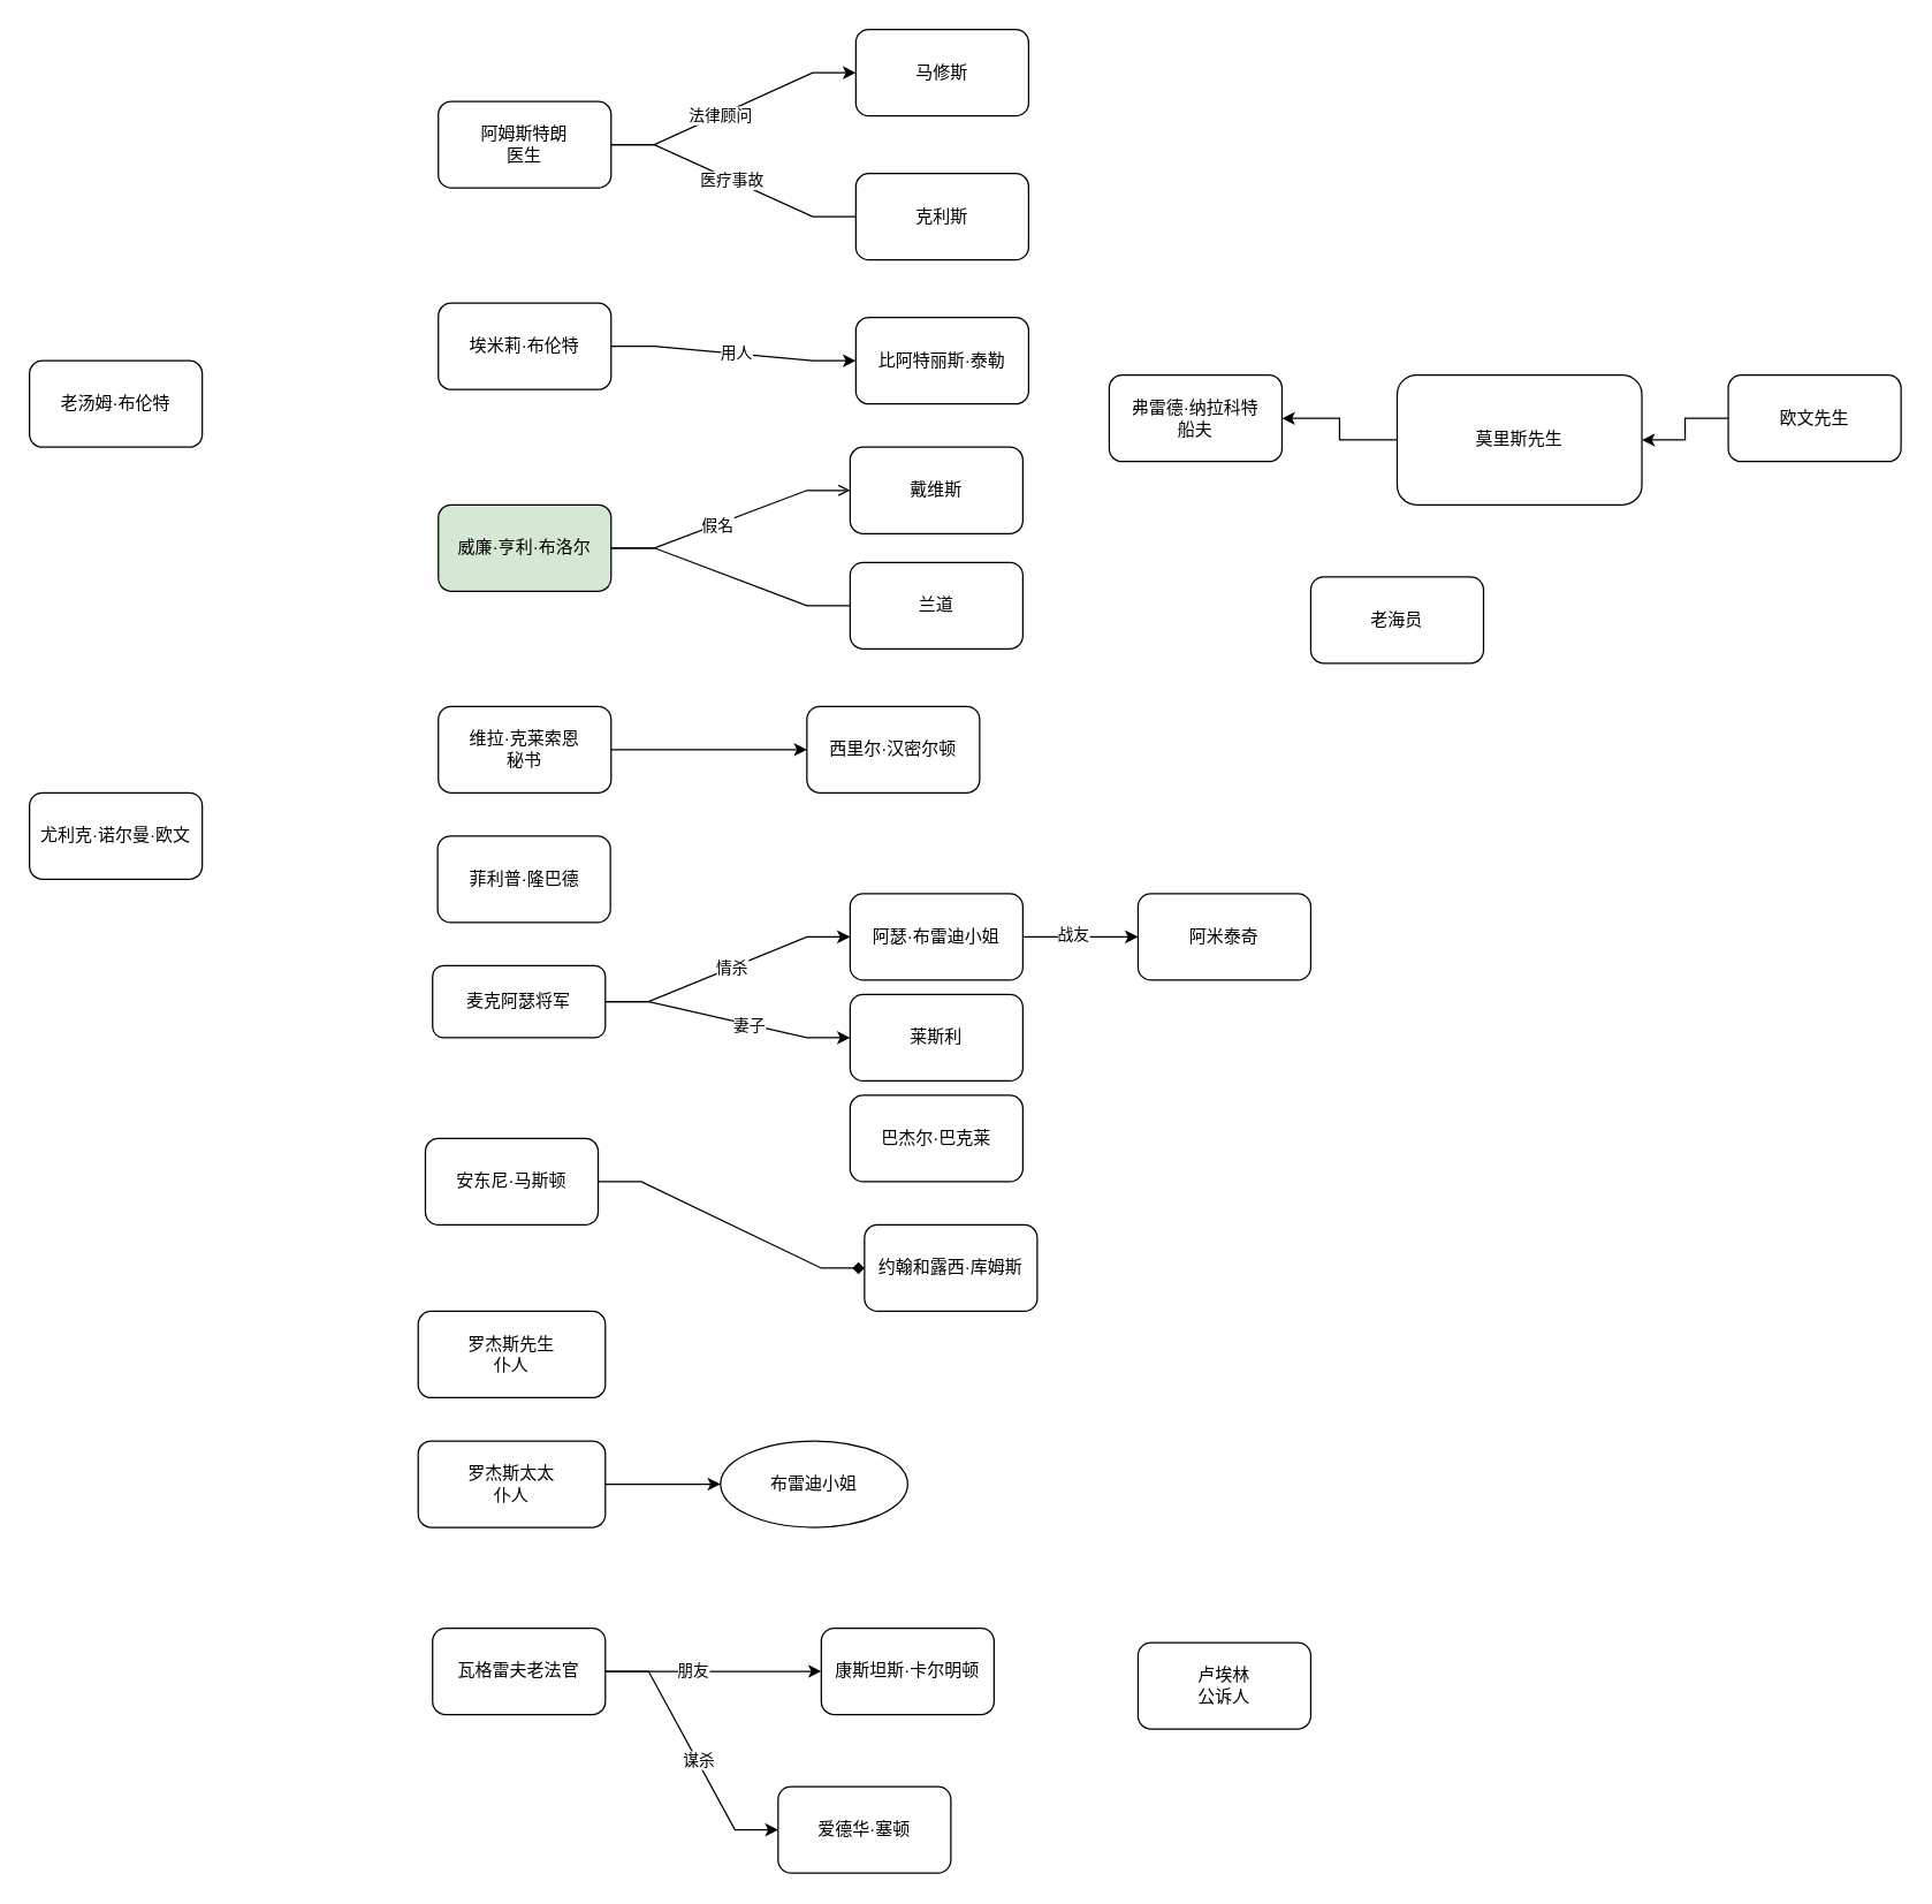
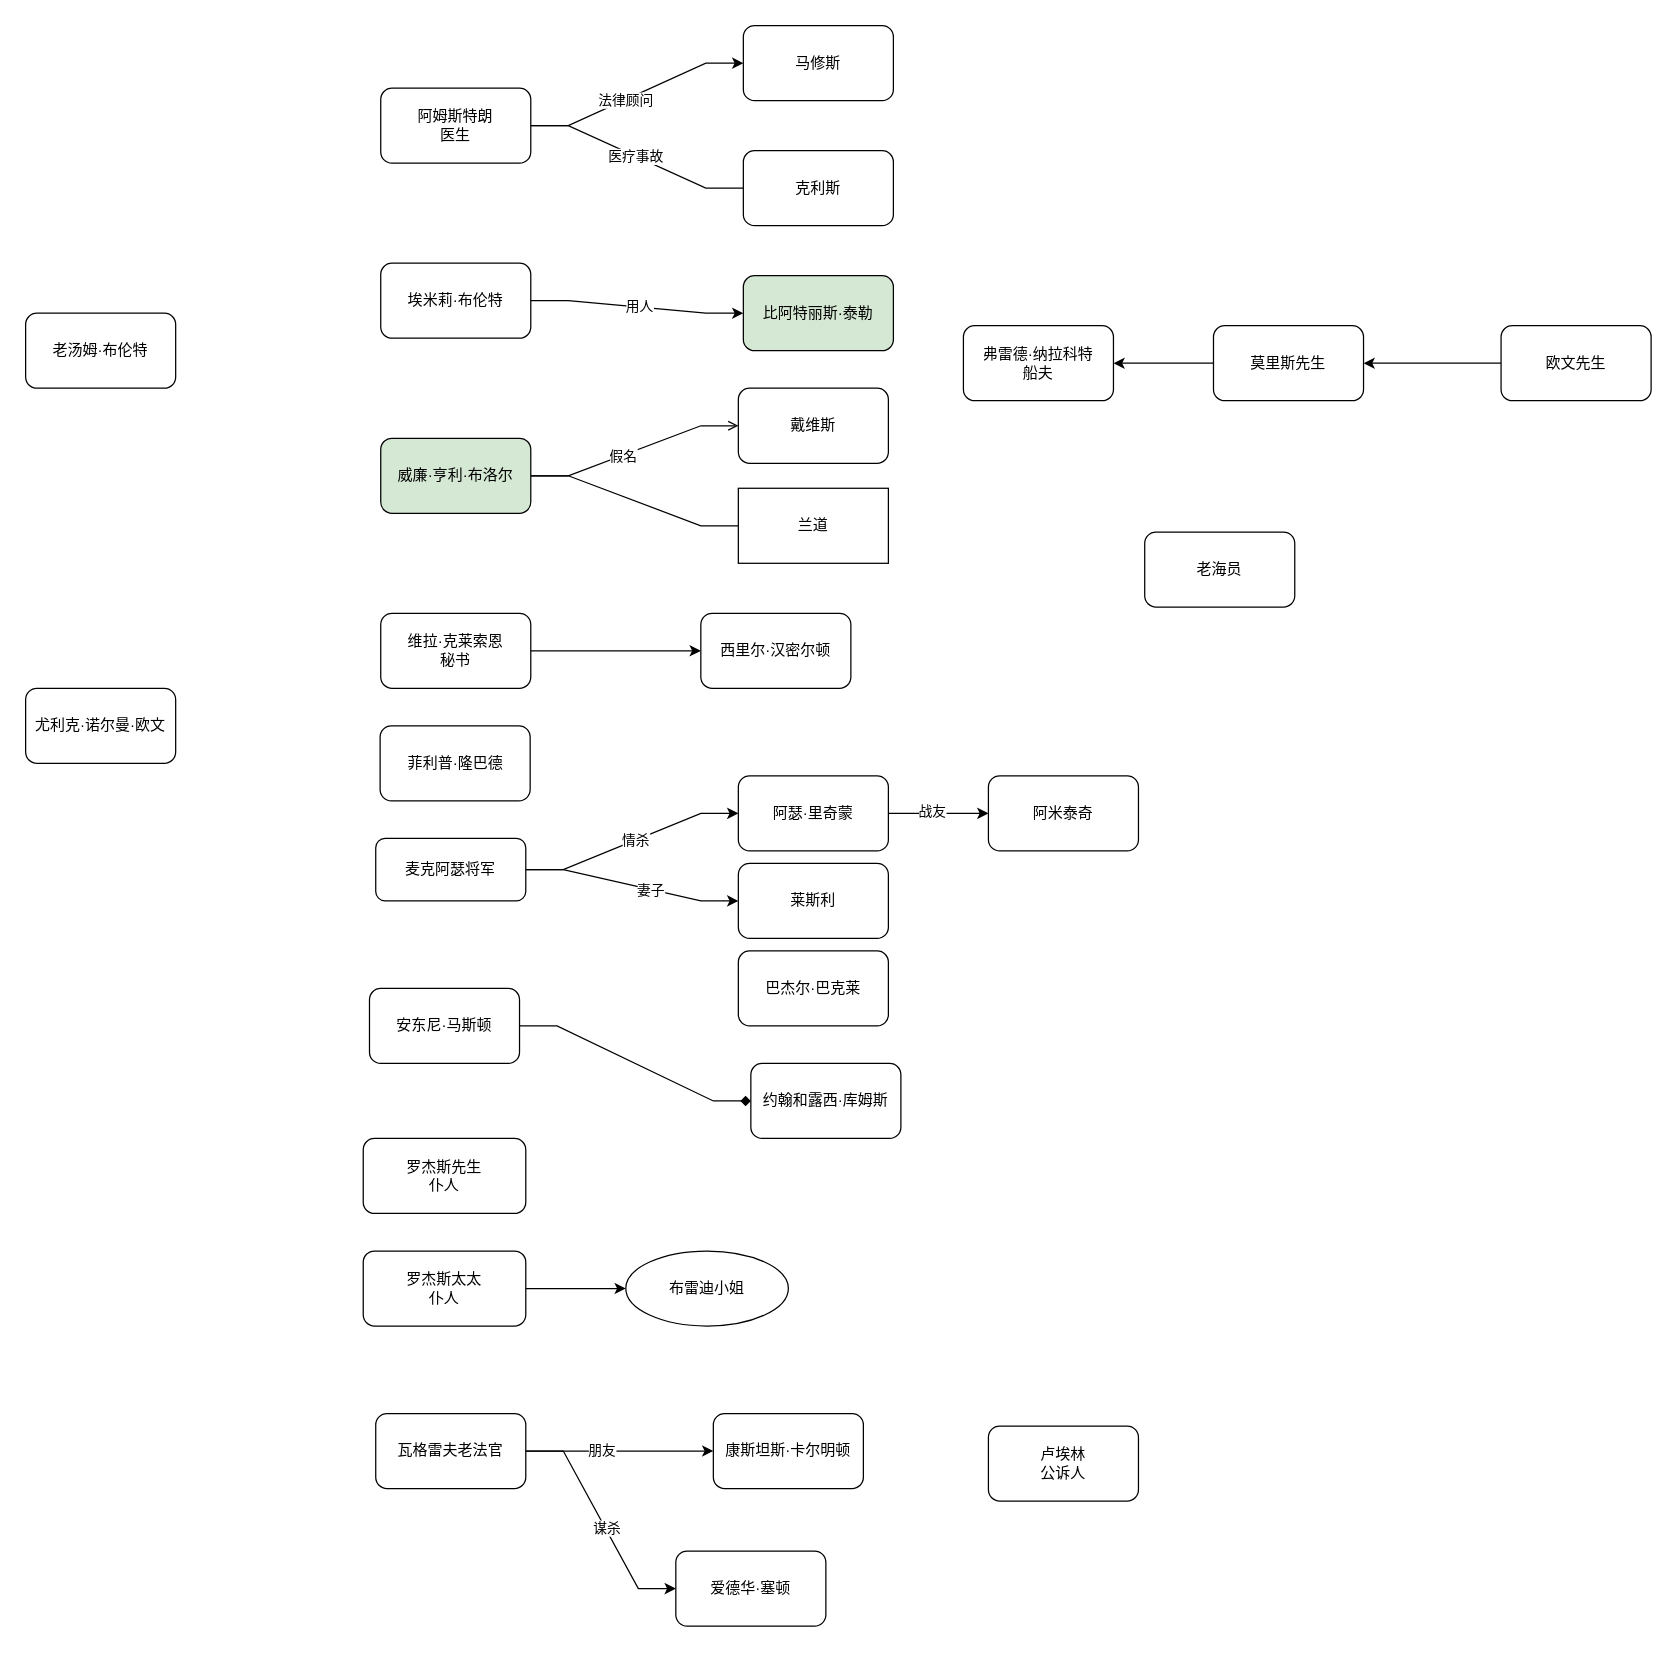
  <mxCell id="0" />
  <mxCell id="1" parent="0" />
  <mxCell id="2" style="edgeStyle=entityRelationEdgeStyle;rounded=0;orthogonalLoop=1;jettySize=auto;html=1;exitX=1;exitY=0.5;exitDx=0;exitDy=0;entryX=0;entryY=0.5;entryDx=0;entryDy=0;endArrow=open;" edge="1" parent="1" source="5" target="38"><mxGeometry relative="1" as="geometry" /></mxCell>
  <mxCell id="3" value="假名" style="edgeLabel;html=1;align=center;verticalAlign=middle;resizable=0;points=[];" vertex="1" connectable="0" parent="2"><mxGeometry x="-0.121" y="-1" relative="1" as="geometry"><mxPoint as="offset" /></mxGeometry></mxCell>
  <mxCell id="4" value="" style="edgeStyle=entityRelationEdgeStyle;rounded=0;orthogonalLoop=1;jettySize=auto;html=1;endArrow=none;" edge="1" parent="1" source="5" target="50"><mxGeometry relative="1" as="geometry" /></mxCell>
  <mxCell id="5" value="威廉·亨利·布洛尔" style="rounded=1;whiteSpace=wrap;html=1;fillColor=#d5e8d4;" parent="1" vertex="1"><mxGeometry x="304" y="350" width="120" height="60" as="geometry" /></mxCell>
  <mxCell id="6" value="" style="edgeStyle=entityRelationEdgeStyle;rounded=0;orthogonalLoop=1;jettySize=auto;html=1;" edge="1" parent="1" source="8" target="56"><mxGeometry relative="1" as="geometry" /></mxCell>
  <mxCell id="7" value="用人" style="edgeLabel;html=1;align=center;verticalAlign=middle;resizable=0;points=[];" vertex="1" connectable="0" parent="6"><mxGeometry x="0.025" y="1" relative="1" as="geometry"><mxPoint as="offset" /></mxGeometry></mxCell>
  <mxCell id="8" value="埃米莉·布伦特" style="rounded=1;whiteSpace=wrap;html=1;" parent="1" vertex="1"><mxGeometry x="304" width="120" height="60" as="geometry" y="210" /></mxCell>
  <mxCell id="9" value="" style="edgeStyle=orthogonalEdgeStyle;rounded=0;orthogonalLoop=1;jettySize=auto;html=1;" edge="1" parent="1" source="10" target="44"><mxGeometry relative="1" as="geometry" /></mxCell>
  <mxCell id="10" value="维拉·克莱索恩&lt;div&gt;秘书&lt;/div&gt;" style="rounded=1;whiteSpace=wrap;html=1;strokeColor=default;align=center;verticalAlign=middle;fillColor=default;" parent="1" vertex="1"><mxGeometry x="304" y="490" width="120" height="60" as="geometry" /></mxCell>
  <mxCell id="11" value="" style="edgeStyle=entityRelationEdgeStyle;rounded=0;orthogonalLoop=1;jettySize=auto;html=1;" edge="1" parent="1" source="15" target="43"><mxGeometry relative="1" as="geometry" /></mxCell>
  <mxCell id="12" value="法律顾问" style="edgeLabel;html=1;align=center;verticalAlign=middle;resizable=0;points=[];" vertex="1" connectable="0" parent="11"><mxGeometry x="-0.112" relative="1" as="geometry"><mxPoint as="offset" /></mxGeometry></mxCell>
  <mxCell id="13" value="" style="edgeStyle=entityRelationEdgeStyle;rounded=0;orthogonalLoop=1;jettySize=auto;html=1;endArrow=none;" edge="1" parent="1" source="15" target="51"><mxGeometry relative="1" as="geometry" /></mxCell>
  <mxCell id="14" value="医疗事故" style="edgeLabel;html=1;align=center;verticalAlign=middle;resizable=0;points=[];" vertex="1" connectable="0" parent="13"><mxGeometry x="-0.011" relative="1" as="geometry"><mxPoint as="offset" /></mxGeometry></mxCell>
  <mxCell id="15" value="阿姆斯特朗&lt;div&gt;医生&lt;/div&gt;" style="rounded=1;whiteSpace=wrap;html=1;strokeColor=default;align=center;verticalAlign=middle;fillColor=default;" parent="1" vertex="1"><mxGeometry x="304" y="70" width="120" height="60" as="geometry" /></mxCell>
  <mxCell id="16" value="菲利普·隆巴德" style="rounded=1;whiteSpace=wrap;html=1;strokeColor=default;align=center;verticalAlign=middle;fillColor=default;" parent="1" vertex="1"><mxGeometry x="303.5" y="580" width="120" height="60" as="geometry" /></mxCell>
  <mxCell id="17" value="" style="edgeStyle=orthogonalEdgeStyle;rounded=0;orthogonalLoop=1;jettySize=auto;html=1;" edge="1" parent="1" source="21" target="41"><mxGeometry relative="1" as="geometry" /></mxCell>
  <mxCell id="18" value="朋友" style="edgeLabel;html=1;align=center;verticalAlign=middle;resizable=0;points=[];" vertex="1" connectable="0" parent="17"><mxGeometry x="-0.2" y="1" relative="1" as="geometry"><mxPoint as="offset" /></mxGeometry></mxCell>
  <mxCell id="19" value="" style="edgeStyle=entityRelationEdgeStyle;rounded=0;orthogonalLoop=1;jettySize=auto;html=1;" edge="1" parent="1" source="21" target="42"><mxGeometry relative="1" as="geometry" /></mxCell>
  <mxCell id="20" value="谋杀" style="edgeLabel;html=1;align=center;verticalAlign=middle;resizable=0;points=[];" vertex="1" connectable="0" parent="19"><mxGeometry x="0.094" y="1" relative="1" as="geometry"><mxPoint as="offset" /></mxGeometry></mxCell>
  <mxCell id="21" value="瓦格雷夫老法官" style="rounded=1;whiteSpace=wrap;html=1;strokeColor=default;align=center;verticalAlign=middle;fillColor=default;" parent="1" vertex="1"><mxGeometry x="300" y="1130" width="120" height="60" as="geometry" /></mxCell>
  <mxCell id="22" value="" style="edgeStyle=entityRelationEdgeStyle;rounded=0;orthogonalLoop=1;jettySize=auto;html=1;" edge="1" parent="1" source="26" target="47"><mxGeometry relative="1" as="geometry" /></mxCell>
  <mxCell id="23" value="情杀" style="edgeLabel;html=1;align=center;verticalAlign=middle;resizable=0;points=[];" vertex="1" connectable="0" parent="22"><mxGeometry x="0.025" relative="1" as="geometry"><mxPoint as="offset" /></mxGeometry></mxCell>
  <mxCell id="24" style="edgeStyle=entityRelationEdgeStyle;rounded=0;orthogonalLoop=1;jettySize=auto;html=1;exitX=1;exitY=0.5;exitDx=0;exitDy=0;" edge="1" parent="1" source="26" target="53"><mxGeometry relative="1" as="geometry" /></mxCell>
  <mxCell id="25" value="妻子" style="edgeLabel;html=1;align=center;verticalAlign=middle;resizable=0;points=[];" vertex="1" connectable="0" parent="24"><mxGeometry x="0.169" y="-1" relative="1" as="geometry"><mxPoint as="offset" /></mxGeometry></mxCell>
  <mxCell id="26" value="麦克阿瑟将军" style="rounded=1;whiteSpace=wrap;html=1;strokeColor=default;align=center;verticalAlign=middle;fillColor=default;" parent="1" vertex="1"><mxGeometry x="300" y="670" width="120" height="50" as="geometry" /></mxCell>
  <mxCell id="27" value="" style="edgeStyle=entityRelationEdgeStyle;rounded=0;orthogonalLoop=1;jettySize=auto;html=1;endArrow=diamond;" edge="1" parent="1" source="28" target="48"><mxGeometry relative="1" as="geometry" /></mxCell>
  <mxCell id="28" value="安东尼·马斯顿" style="rounded=1;whiteSpace=wrap;html=1;strokeColor=default;align=center;verticalAlign=middle;fillColor=default;" parent="1" vertex="1"><mxGeometry x="295" y="790" width="120" height="60" as="geometry" /></mxCell>
  <mxCell id="29" value="罗杰斯先生&lt;div&gt;仆人&lt;/div&gt;" style="rounded=1;whiteSpace=wrap;html=1;strokeColor=default;align=center;verticalAlign=middle;fillColor=default;" parent="1" vertex="1"><mxGeometry x="290" y="910" width="130" height="60" as="geometry" /></mxCell>
- <mxCell id="30" value="老海员" style="rounded=1;whiteSpace=wrap;html=1;strokeColor=default;align=center;verticalAlign=middle;fontFamily=Helvetica;fontSize=12;fontColor=default;fillColor=default;" parent="1" vertex="1"><mxGeometry x="910" y="400" width="120" height="60" as="geometry" /></mxCell>
+ <mxCell id="30" value="老海员" style="rounded=1;whiteSpace=wrap;html=1;strokeColor=default;align=center;verticalAlign=middle;fontFamily=Helvetica;fontSize=12;fontColor=default;fillColor=default;" parent="1" vertex="1"><mxGeometry x="915" y="425" width="120" height="60" as="geometry" /></mxCell>
  <mxCell id="31" value="弗雷德·纳拉科特&lt;div&gt;船夫&lt;/div&gt;" style="rounded=1;whiteSpace=wrap;html=1;strokeColor=default;align=center;verticalAlign=middle;fillColor=default;" parent="1" vertex="1"><mxGeometry x="770" y="260" width="120" height="60" as="geometry" /></mxCell>
  <mxCell id="32" style="edgeStyle=orthogonalEdgeStyle;rounded=0;orthogonalLoop=1;jettySize=auto;html=1;exitX=0;exitY=0.5;exitDx=0;exitDy=0;entryX=1;entryY=0.5;entryDx=0;entryDy=0;fontFamily=Helvetica;fontSize=12;fontColor=default;" parent="1" source="33" target="31" edge="1"><mxGeometry relative="1" as="geometry" /></mxCell>
- <mxCell id="33" value="莫里斯先生" style="rounded=1;whiteSpace=wrap;html=1;strokeColor=default;align=center;verticalAlign=middle;fillColor=default;" parent="1" vertex="1"><mxGeometry x="970" y="260" width="170" height="90" as="geometry" /></mxCell>
+ <mxCell id="33" value="莫里斯先生" style="rounded=1;whiteSpace=wrap;html=1;strokeColor=default;align=center;verticalAlign=middle;fillColor=default;" parent="1" vertex="1"><mxGeometry x="970" y="260" width="120" height="60" as="geometry" /></mxCell>
  <mxCell id="34" style="edgeStyle=orthogonalEdgeStyle;rounded=0;orthogonalLoop=1;jettySize=auto;html=1;exitX=0;exitY=0.5;exitDx=0;exitDy=0;entryX=1;entryY=0.5;entryDx=0;entryDy=0;fontFamily=Helvetica;fontSize=12;fontColor=default;" parent="1" source="35" target="33" edge="1"><mxGeometry relative="1" as="geometry" /></mxCell>
  <mxCell id="35" value="欧文先生" style="rounded=1;whiteSpace=wrap;html=1;strokeColor=default;align=center;verticalAlign=middle;fillColor=default;" parent="1" vertex="1"><mxGeometry x="1200" y="260" width="120" height="60" as="geometry" /></mxCell>
  <mxCell id="36" value="" style="edgeStyle=orthogonalEdgeStyle;rounded=0;orthogonalLoop=1;jettySize=auto;html=1;" edge="1" parent="1" source="37" target="49"><mxGeometry relative="1" as="geometry" /></mxCell>
  <mxCell id="37" value="罗杰斯太太&lt;div&gt;仆人&lt;/div&gt;" style="rounded=1;whiteSpace=wrap;html=1;strokeColor=default;align=center;verticalAlign=middle;fillColor=default;" parent="1" vertex="1"><mxGeometry x="290" y="1000" width="130" height="60" as="geometry" /></mxCell>
  <mxCell id="38" value="戴维斯" style="rounded=1;whiteSpace=wrap;html=1;strokeColor=default;align=center;verticalAlign=middle;fillColor=default;" parent="1" vertex="1"><mxGeometry x="590" y="310" width="120" height="60" as="geometry" /></mxCell>
  <mxCell id="39" value="尤利克·诺尔曼·欧文" style="rounded=1;whiteSpace=wrap;html=1;" vertex="1" parent="1"><mxGeometry x="20" y="550" width="120" height="60" as="geometry" /></mxCell>
  <mxCell id="40" value="巴杰尔·巴克莱" style="rounded=1;whiteSpace=wrap;html=1;" vertex="1" parent="1"><mxGeometry x="590" y="760" width="120" height="60" as="geometry" /></mxCell>
  <mxCell id="41" value="康斯坦斯·卡尔明顿" style="rounded=1;whiteSpace=wrap;html=1;strokeColor=default;align=center;verticalAlign=middle;fillColor=default;" vertex="1" parent="1"><mxGeometry x="570" y="1130" width="120" height="60" as="geometry" /></mxCell>
  <mxCell id="42" value="爱德华·塞顿" style="rounded=1;whiteSpace=wrap;html=1;strokeColor=default;align=center;verticalAlign=middle;fillColor=default;" vertex="1" parent="1"><mxGeometry x="540" y="1240" width="120" height="60" as="geometry" /></mxCell>
  <mxCell id="43" value="马修斯" style="rounded=1;whiteSpace=wrap;html=1;strokeColor=default;align=center;verticalAlign=middle;fillColor=default;" vertex="1" parent="1"><mxGeometry x="594" y="20" width="120" height="60" as="geometry" /></mxCell>
  <mxCell id="44" value="西里尔·汉密尔顿" style="rounded=1;whiteSpace=wrap;html=1;strokeColor=default;align=center;verticalAlign=middle;fillColor=default;" vertex="1" parent="1"><mxGeometry x="560" y="490" width="120" height="60" as="geometry" /></mxCell>
  <mxCell id="45" value="" style="edgeStyle=orthogonalEdgeStyle;rounded=0;orthogonalLoop=1;jettySize=auto;html=1;" edge="1" parent="1" source="47" target="54"><mxGeometry relative="1" as="geometry" /></mxCell>
  <mxCell id="46" value="战友" style="edgeLabel;html=1;align=center;verticalAlign=middle;resizable=0;points=[];" vertex="1" connectable="0" parent="45"><mxGeometry x="-0.15" y="2" relative="1" as="geometry"><mxPoint as="offset" /></mxGeometry></mxCell>
- <mxCell id="47" value="阿瑟·布雷迪小姐" style="rounded=1;whiteSpace=wrap;html=1;strokeColor=default;align=center;verticalAlign=middle;fillColor=default;" vertex="1" parent="1"><mxGeometry x="590" y="620" width="120" height="60" as="geometry" /></mxCell>
+ <mxCell id="47" value="阿瑟·里奇蒙" style="rounded=1;whiteSpace=wrap;html=1;strokeColor=default;align=center;verticalAlign=middle;fillColor=default;" vertex="1" parent="1"><mxGeometry x="590" y="620" width="120" height="60" as="geometry" /></mxCell>
  <mxCell id="48" value="约翰和露西·库姆斯" style="rounded=1;whiteSpace=wrap;html=1;strokeColor=default;align=center;verticalAlign=middle;fillColor=default;" vertex="1" parent="1"><mxGeometry x="600" y="850" width="120" height="60" as="geometry" /></mxCell>
  <mxCell id="49" value="布雷迪小姐" style="ellipse;whiteSpace=wrap;html=1;strokeColor=default;align=center;verticalAlign=middle;fillColor=default;" vertex="1" parent="1"><mxGeometry x="500" y="1000" width="130" height="60" as="geometry" /></mxCell>
- <mxCell id="50" value="兰道" style="rounded=1;whiteSpace=wrap;html=1;" vertex="1" parent="1"><mxGeometry x="590" y="390" width="120" height="60" as="geometry" /></mxCell>
+ <mxCell id="50" value="兰道" style="whiteSpace=wrap;html=1;rounded=0;" vertex="1" parent="1"><mxGeometry x="590" y="390" width="120" height="60" as="geometry" /></mxCell>
  <mxCell id="51" value="克利斯" style="rounded=1;whiteSpace=wrap;html=1;strokeColor=default;align=center;verticalAlign=middle;fillColor=default;" vertex="1" parent="1"><mxGeometry x="594" y="120" width="120" height="60" as="geometry" /></mxCell>
  <mxCell id="52" value="卢埃林&lt;div&gt;公诉人&lt;/div&gt;" style="rounded=1;whiteSpace=wrap;html=1;" vertex="1" parent="1"><mxGeometry x="790" y="1140" width="120" height="60" as="geometry" /></mxCell>
  <mxCell id="53" value="莱斯利" style="rounded=1;whiteSpace=wrap;html=1;strokeColor=default;align=center;verticalAlign=middle;fillColor=default;" vertex="1" parent="1"><mxGeometry x="590" y="690" width="120" height="60" as="geometry" /></mxCell>
  <mxCell id="54" value="阿米泰奇" style="rounded=1;whiteSpace=wrap;html=1;strokeColor=default;align=center;verticalAlign=middle;fillColor=default;" vertex="1" parent="1"><mxGeometry x="790" y="620" width="120" height="60" as="geometry" /></mxCell>
  <mxCell id="55" value="老汤姆·布伦特" style="rounded=1;whiteSpace=wrap;html=1;" vertex="1" parent="1"><mxGeometry x="20" y="250" width="120" height="60" as="geometry" /></mxCell>
- <mxCell id="56" value="比阿特丽斯·泰勒" style="rounded=1;whiteSpace=wrap;html=1;" vertex="1" parent="1"><mxGeometry x="594" y="220" width="120" height="60" as="geometry" /></mxCell>
+ <mxCell id="56" value="比阿特丽斯·泰勒" style="rounded=1;whiteSpace=wrap;html=1;fillColor=#d5e8d4;" vertex="1" parent="1"><mxGeometry x="594" y="220" width="120" height="60" as="geometry" /></mxCell>
